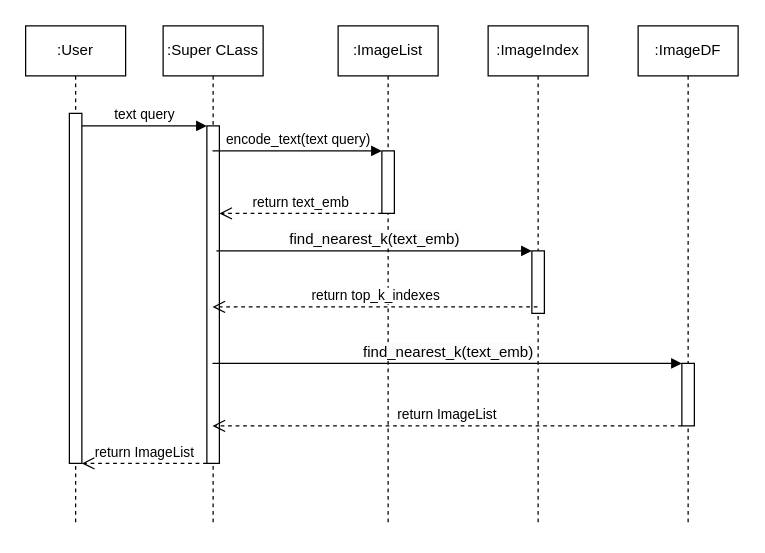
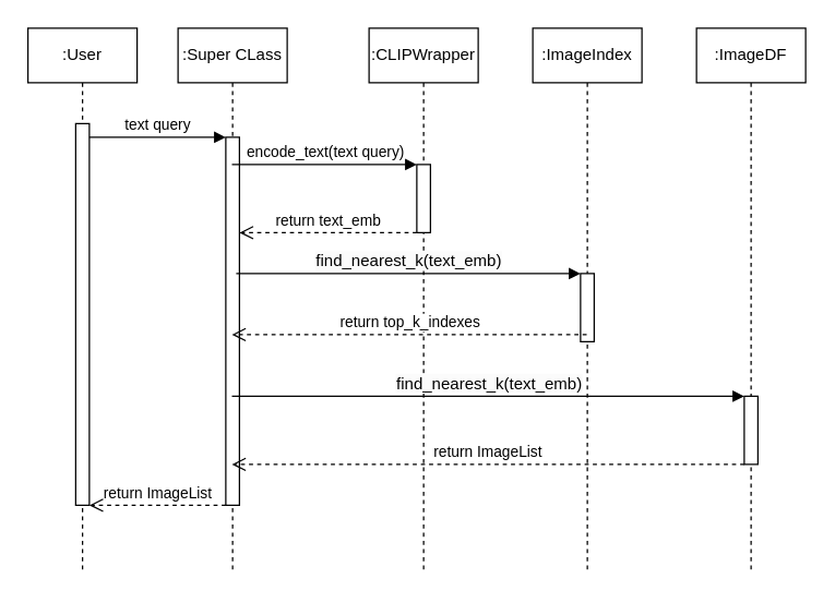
  <mxCell id="0" />
  <mxCell id="1" parent="0" />
  <mxCell id="2" value=":User" style="shape=umlLifeline;perimeter=lifelinePerimeter;whiteSpace=wrap;html=1;container=0;dropTarget=0;collapsible=0;recursiveResize=0;outlineConnect=0;portConstraint=eastwest;newEdgeStyle={&quot;edgeStyle&quot;:&quot;elbowEdgeStyle&quot;,&quot;elbow&quot;:&quot;vertical&quot;,&quot;curved&quot;:0,&quot;rounded&quot;:0};" vertex="1" parent="1"><mxGeometry x="20" y="20" width="80" height="400" as="geometry" /></mxCell>
  <mxCell id="3" value="" style="html=1;points=[];perimeter=orthogonalPerimeter;outlineConnect=0;targetShapes=umlLifeline;portConstraint=eastwest;newEdgeStyle={&quot;edgeStyle&quot;:&quot;elbowEdgeStyle&quot;,&quot;elbow&quot;:&quot;vertical&quot;,&quot;curved&quot;:0,&quot;rounded&quot;:0};" vertex="1" parent="2"><mxGeometry x="35" y="70" width="10" height="280" as="geometry" /></mxCell>
  <mxCell id="4" value=":Super CLass" style="shape=umlLifeline;perimeter=lifelinePerimeter;whiteSpace=wrap;html=1;container=0;dropTarget=0;collapsible=0;recursiveResize=0;outlineConnect=0;portConstraint=eastwest;newEdgeStyle={&quot;edgeStyle&quot;:&quot;elbowEdgeStyle&quot;,&quot;elbow&quot;:&quot;vertical&quot;,&quot;curved&quot;:0,&quot;rounded&quot;:0};" vertex="1" parent="1"><mxGeometry x="130" y="20" width="80" height="400" as="geometry" /></mxCell>
  <mxCell id="5" value="" style="html=1;points=[];perimeter=orthogonalPerimeter;outlineConnect=0;targetShapes=umlLifeline;portConstraint=eastwest;newEdgeStyle={&quot;edgeStyle&quot;:&quot;elbowEdgeStyle&quot;,&quot;elbow&quot;:&quot;vertical&quot;,&quot;curved&quot;:0,&quot;rounded&quot;:0};" vertex="1" parent="4"><mxGeometry x="35" y="80" width="10" height="270" as="geometry" /></mxCell>
  <mxCell id="6" value="text query" style="html=1;verticalAlign=bottom;endArrow=block;edgeStyle=elbowEdgeStyle;elbow=vertical;curved=0;rounded=0;" edge="1" parent="1" source="3" target="5"><mxGeometry relative="1" as="geometry"><mxPoint x="125" y="110" as="sourcePoint" /><Array as="points"><mxPoint x="110" y="100" /></Array></mxGeometry></mxCell>
  <mxCell id="7" value="return ImageList" style="html=1;verticalAlign=bottom;endArrow=open;dashed=1;endSize=8;edgeStyle=elbowEdgeStyle;elbow=vertical;curved=0;rounded=0;" edge="1" parent="1" source="5" target="3"><mxGeometry relative="1" as="geometry"><mxPoint x="125" y="185" as="targetPoint" /><Array as="points"><mxPoint x="120" y="370" /></Array></mxGeometry></mxCell>
- <mxCell id="8" value=":ImageList" style="shape=umlLifeline;perimeter=lifelinePerimeter;whiteSpace=wrap;html=1;container=0;dropTarget=0;collapsible=0;recursiveResize=0;outlineConnect=0;portConstraint=eastwest;newEdgeStyle={&quot;edgeStyle&quot;:&quot;elbowEdgeStyle&quot;,&quot;elbow&quot;:&quot;vertical&quot;,&quot;curved&quot;:0,&quot;rounded&quot;:0};" vertex="1" parent="1"><mxGeometry x="270" y="20" width="80" height="400" as="geometry" /></mxCell>
+ <mxCell id="8" value=":CLIPWrapper" style="shape=umlLifeline;perimeter=lifelinePerimeter;whiteSpace=wrap;html=1;container=0;dropTarget=0;collapsible=0;recursiveResize=0;outlineConnect=0;portConstraint=eastwest;newEdgeStyle={&quot;edgeStyle&quot;:&quot;elbowEdgeStyle&quot;,&quot;elbow&quot;:&quot;vertical&quot;,&quot;curved&quot;:0,&quot;rounded&quot;:0};" vertex="1" parent="1"><mxGeometry x="270" y="20" width="80" height="400" as="geometry" /></mxCell>
  <mxCell id="9" value="" style="html=1;points=[];perimeter=orthogonalPerimeter;outlineConnect=0;targetShapes=umlLifeline;portConstraint=eastwest;newEdgeStyle={&quot;edgeStyle&quot;:&quot;elbowEdgeStyle&quot;,&quot;elbow&quot;:&quot;vertical&quot;,&quot;curved&quot;:0,&quot;rounded&quot;:0};" vertex="1" parent="8"><mxGeometry x="35" y="100" width="10" height="50" as="geometry" /></mxCell>
  <mxCell id="10" value="encode_text(text query)" style="html=1;verticalAlign=bottom;endArrow=block;edgeStyle=elbowEdgeStyle;elbow=vertical;curved=0;rounded=0;" edge="1" parent="1" source="4" target="9"><mxGeometry relative="1" as="geometry"><mxPoint x="190" y="120" as="sourcePoint" /><Array as="points"><mxPoint x="270" y="120" /></Array><mxPoint x="340" y="120" as="targetPoint" /></mxGeometry></mxCell>
  <mxCell id="11" value="return text_emb" style="html=1;verticalAlign=bottom;endArrow=open;dashed=1;endSize=8;edgeStyle=elbowEdgeStyle;elbow=vertical;curved=0;rounded=0;" edge="1" parent="1" source="9" target="5"><mxGeometry relative="1" as="geometry"><mxPoint x="180" y="170" as="targetPoint" /><Array as="points"><mxPoint x="250" y="170" /></Array><mxPoint x="289.5" y="169.87" as="sourcePoint" /></mxGeometry></mxCell>
  <mxCell id="12" value="&lt;span style=&quot;font-size: 12px; text-align: left; background-color: rgb(251, 251, 251);&quot;&gt;find_nearest_k(text_emb)&lt;/span&gt;" style="html=1;verticalAlign=bottom;endArrow=block;edgeStyle=elbowEdgeStyle;elbow=vertical;curved=0;rounded=0;" edge="1" parent="1" target="14"><mxGeometry relative="1" as="geometry"><mxPoint x="172.613" y="200" as="sourcePoint" /><Array as="points"><mxPoint x="272.38" y="200" /></Array><mxPoint x="407.38" y="200" as="targetPoint" /></mxGeometry></mxCell>
  <mxCell id="13" value=":ImageIndex" style="shape=umlLifeline;perimeter=lifelinePerimeter;whiteSpace=wrap;html=1;container=0;dropTarget=0;collapsible=0;recursiveResize=0;outlineConnect=0;portConstraint=eastwest;newEdgeStyle={&quot;edgeStyle&quot;:&quot;elbowEdgeStyle&quot;,&quot;elbow&quot;:&quot;vertical&quot;,&quot;curved&quot;:0,&quot;rounded&quot;:0};" vertex="1" parent="1"><mxGeometry x="390" y="20" width="80" height="400" as="geometry" /></mxCell>
  <mxCell id="14" value="" style="html=1;points=[];perimeter=orthogonalPerimeter;outlineConnect=0;targetShapes=umlLifeline;portConstraint=eastwest;newEdgeStyle={&quot;edgeStyle&quot;:&quot;elbowEdgeStyle&quot;,&quot;elbow&quot;:&quot;vertical&quot;,&quot;curved&quot;:0,&quot;rounded&quot;:0};" vertex="1" parent="13"><mxGeometry x="35" y="180" width="10" height="50" as="geometry" /></mxCell>
  <mxCell id="15" value="return top_k_indexes" style="html=1;verticalAlign=bottom;endArrow=open;dashed=1;endSize=8;edgeStyle=elbowEdgeStyle;elbow=vertical;curved=0;rounded=0;" edge="1" parent="1" source="13" target="4"><mxGeometry relative="1" as="geometry"><mxPoint x="290" y="244.84" as="targetPoint" /><Array as="points"><mxPoint x="345" y="244.84" /></Array><mxPoint x="380" y="240" as="sourcePoint" /></mxGeometry></mxCell>
  <mxCell id="16" value=":ImageDF" style="shape=umlLifeline;perimeter=lifelinePerimeter;whiteSpace=wrap;html=1;container=0;dropTarget=0;collapsible=0;recursiveResize=0;outlineConnect=0;portConstraint=eastwest;newEdgeStyle={&quot;edgeStyle&quot;:&quot;elbowEdgeStyle&quot;,&quot;elbow&quot;:&quot;vertical&quot;,&quot;curved&quot;:0,&quot;rounded&quot;:0};" vertex="1" parent="1"><mxGeometry x="510" y="20" width="80" height="400" as="geometry" /></mxCell>
  <mxCell id="17" value="" style="html=1;points=[];perimeter=orthogonalPerimeter;outlineConnect=0;targetShapes=umlLifeline;portConstraint=eastwest;newEdgeStyle={&quot;edgeStyle&quot;:&quot;elbowEdgeStyle&quot;,&quot;elbow&quot;:&quot;vertical&quot;,&quot;curved&quot;:0,&quot;rounded&quot;:0};" vertex="1" parent="16"><mxGeometry x="35" y="270" width="10" height="50" as="geometry" /></mxCell>
  <mxCell id="18" value="&lt;span style=&quot;font-size: 12px; text-align: left; background-color: rgb(251, 251, 251);&quot;&gt;find_nearest_k(text_emb)&lt;/span&gt;" style="html=1;verticalAlign=bottom;endArrow=block;edgeStyle=elbowEdgeStyle;elbow=vertical;curved=0;rounded=0;" edge="1" parent="1" source="4" target="17"><mxGeometry relative="1" as="geometry"><mxPoint x="190.003" y="290" as="sourcePoint" /><Array as="points"><mxPoint x="289.77" y="290" /></Array><mxPoint x="424.77" y="290" as="targetPoint" /></mxGeometry></mxCell>
  <mxCell id="19" value="return ImageList" style="html=1;verticalAlign=bottom;endArrow=open;dashed=1;endSize=8;edgeStyle=elbowEdgeStyle;elbow=vertical;curved=0;rounded=0;" edge="1" parent="1" source="17" target="4"><mxGeometry relative="1" as="geometry"><mxPoint x="270" y="340.16" as="targetPoint" /><Array as="points"><mxPoint x="445" y="340" /></Array><mxPoint x="510" y="340.16" as="sourcePoint" /></mxGeometry></mxCell>
